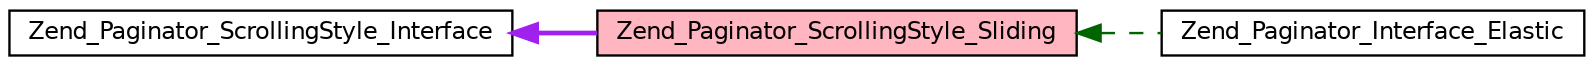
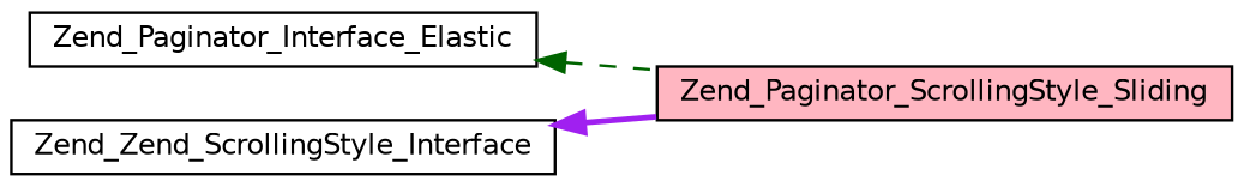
  digraph {
    rankdir=LR
    node [color=black fillcolor=white fontname=Helvetica fontsize=10 shape=record style=filled]
    edge [dir=back fontname=Helvetica fontsize=10 labelfontname=Helvetica labelfontsize=10]
    n1 [fillcolor=lightpink fontcolor=black height=0.2 label=Zend_Paginator_ScrollingStyle_Sliding width=0.4]
    n2 [height=0.2 label=Zend_Paginator_Interface_Elastic width=0.4]
-   n3 [height=0.2 label=Zend_Paginator_ScrollingStyle_Interface width=0.4]
-   n1 -> n2 [color=darkgreen style=dashed]
+   n3 [height=0.2 label=Zend_Zend_ScrollingStyle_Interface width=0.4]
+   n2 -> n1 [color=darkgreen style=dashed]
    n3 -> n1 [color=purple style=bold]
  }
